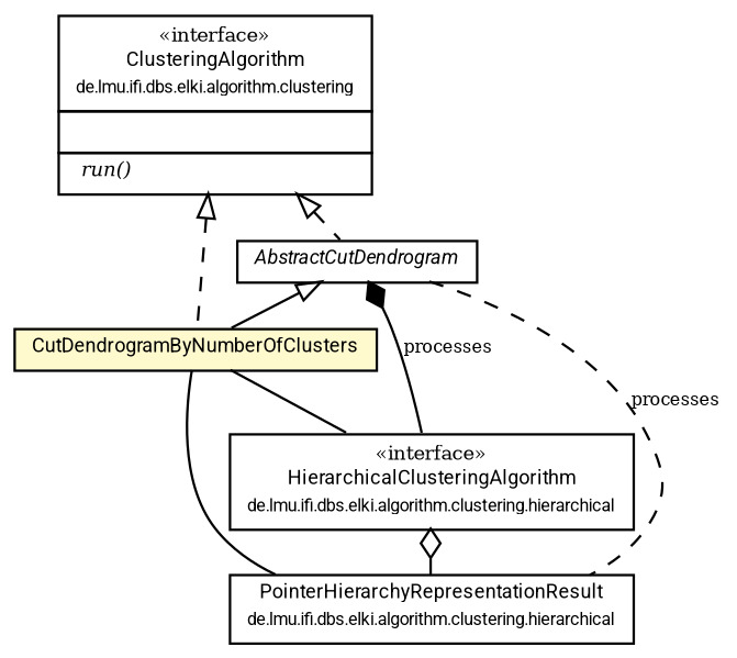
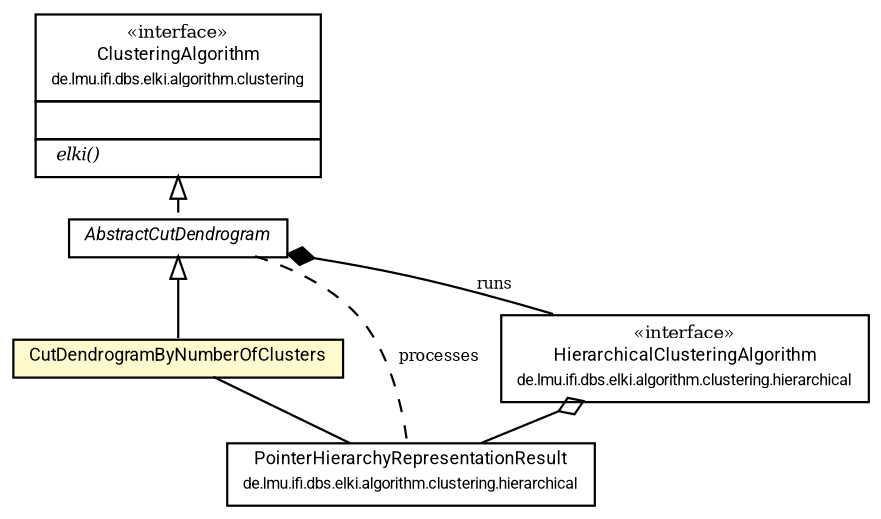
  digraph {
    fontname="DejaVu Serif"
    nodesep=0.15
    rankdir=TB
    ranksep=0.25
    node [fontcolor=black fontname="DejaVu Serif" fontsize=8 margin=0 shape=plaintext]
    edge [arrowhead=none color=black fontname="DejaVu Serif" fontsize=7 labelfontname=Roboto labelfontsize=7 weight=2 dir=back]
    n1 [height=0 label=<<table title="de.lmu.ifi.dbs.elki.algorithm.clustering.hierarchical.extraction.CutDendrogramByNumberOfClusters" border="0" cellborder="1" cellspacing="0" cellpadding="2" bgcolor="lemonChiffon" href="CutDendrogramByNumberOfClusters.html" target="_parent"> 		<tr><td><table border="0" cellspacing="0" cellpadding="1"> 		<tr><td align="center" balign="center"> <font face="Roboto">CutDendrogramByNumberOfClusters</font> </td></tr> 		</table></td></tr> 		</table>> width=0]
    n2 [height=0 label=<<table title="de.lmu.ifi.dbs.elki.algorithm.clustering.hierarchical.PointerHierarchyRepresentationResult" border="0" cellborder="1" cellspacing="0" cellpadding="2" href="../PointerHierarchyRepresentationResult.html" target="_parent"> 		<tr><td><table border="0" cellspacing="0" cellpadding="1"> 		<tr><td align="center" balign="center"> <font face="Roboto">PointerHierarchyRepresentationResult</font> </td></tr> 		<tr><td align="center" balign="center"> <font face="Roboto" point-size="7.0">de.lmu.ifi.dbs.elki.algorithm.clustering.hierarchical</font> </td></tr> 		</table></td></tr> 		</table>> width=0]
    n3 [height=0 label=<<table title="de.lmu.ifi.dbs.elki.algorithm.clustering.hierarchical.HierarchicalClusteringAlgorithm" border="0" cellborder="1" cellspacing="0" cellpadding="2" href="../HierarchicalClusteringAlgorithm.html" target="_parent"> 		<tr><td><table border="0" cellspacing="0" cellpadding="1"> 		<tr><td align="center" balign="center"> &#171;interface&#187; </td></tr> 		<tr><td align="center" balign="center"> <font face="Roboto">HierarchicalClusteringAlgorithm</font> </td></tr> 		<tr><td align="center" balign="center"> <font face="Roboto" point-size="7.0">de.lmu.ifi.dbs.elki.algorithm.clustering.hierarchical</font> </td></tr> 		</table></td></tr> 		</table>> width=0]
    n4 [height=0 label=<<table title="de.lmu.ifi.dbs.elki.algorithm.clustering.hierarchical.extraction.AbstractCutDendrogram" border="0" cellborder="1" cellspacing="0" cellpadding="2" href="AbstractCutDendrogram.html" target="_parent"> 		<tr><td><table border="0" cellspacing="0" cellpadding="1"> 		<tr><td align="center" balign="center"> <font face="Roboto"><i>AbstractCutDendrogram</i></font> </td></tr> 		</table></td></tr> 		</table>> width=0]
-   n5 [height=0 label=<<table title="de.lmu.ifi.dbs.elki.algorithm.clustering.ClusteringAlgorithm" border="0" cellborder="1" cellspacing="0" cellpadding="2" href="../../ClusteringAlgorithm.html" target="_parent"> 		<tr><td><table border="0" cellspacing="0" cellpadding="1"> 		<tr><td align="center" balign="center"> &#171;interface&#187; </td></tr> 		<tr><td align="center" balign="center"> <font face="Roboto">ClusteringAlgorithm</font> </td></tr> 		<tr><td align="center" balign="center"> <font face="Roboto" point-size="7.0">de.lmu.ifi.dbs.elki.algorithm.clustering</font> </td></tr> 		</table></td></tr> 		<tr><td><table border="0" cellspacing="0" cellpadding="1"> 		<tr><td align="left" balign="left">  </td></tr> 		</table></td></tr> 		<tr><td><table border="0" cellspacing="0" cellpadding="1"> 		<tr><td align="left" balign="left"> <i> run()</i> </td></tr> 		</table></td></tr> 		</table>> width=0]
+   n5 [height=0 label=<<table title="de.lmu.ifi.dbs.elki.algorithm.clustering.ClusteringAlgorithm" border="0" cellborder="1" cellspacing="0" cellpadding="2" href="../../ClusteringAlgorithm.html" target="_parent"> 		<tr><td><table border="0" cellspacing="0" cellpadding="1"> 		<tr><td align="center" balign="center"> &#171;interface&#187; </td></tr> 		<tr><td align="center" balign="center"> <font face="Roboto">ClusteringAlgorithm</font> </td></tr> 		<tr><td align="center" balign="center"> <font face="Roboto" point-size="7.0">de.lmu.ifi.dbs.elki.algorithm.clustering</font> </td></tr> 		</table></td></tr> 		<tr><td><table border="0" cellspacing="0" cellpadding="1"> 		<tr><td align="left" balign="left">  </td></tr> 		</table></td></tr> 		<tr><td><table border="0" cellspacing="0" cellpadding="1"> 		<tr><td align="left" balign="left"> <i> elki()</i> </td></tr> 		</table></td></tr> 		</table>> width=0]
    n1 -> n2 [dir=""]
-   n1 -> n3 [dir=""]
    n3 -> n2 [arrowtail=ediamond weight=4]
    n4 -> n1 [arrowtail=empty weight=10 arrowhead=""]
    n4 -> n2 [label=processes style=dashed dir=""]
-   n4 -> n3 [arrowtail=diamond label=processes weight=6]
-   n5 -> n1 [arrowtail=empty style=dashed weight=9 arrowhead=""]
+   n4 -> n3 [arrowtail=diamond label=runs weight=6]
    n5 -> n4 [arrowtail=empty style=dashed weight=9 arrowhead=""]
  }
